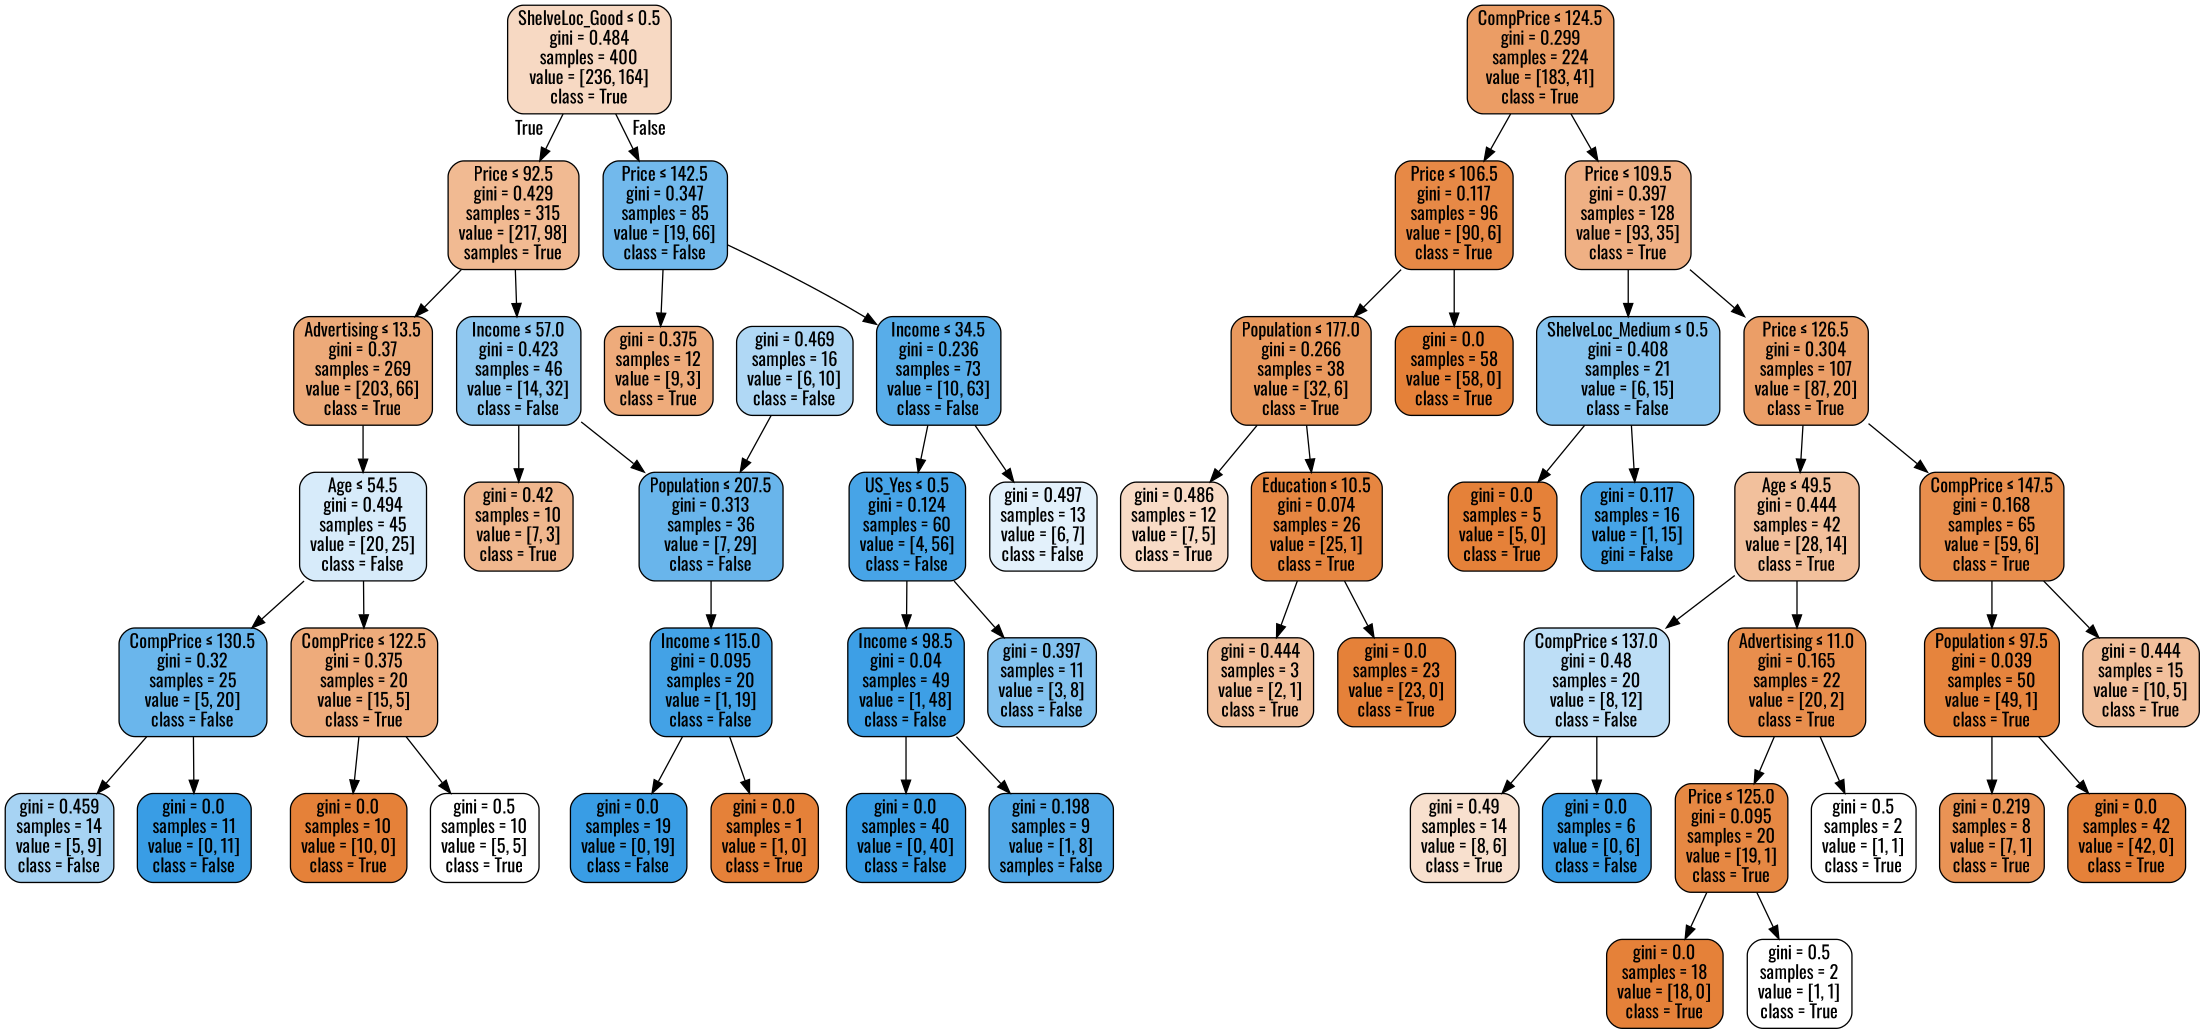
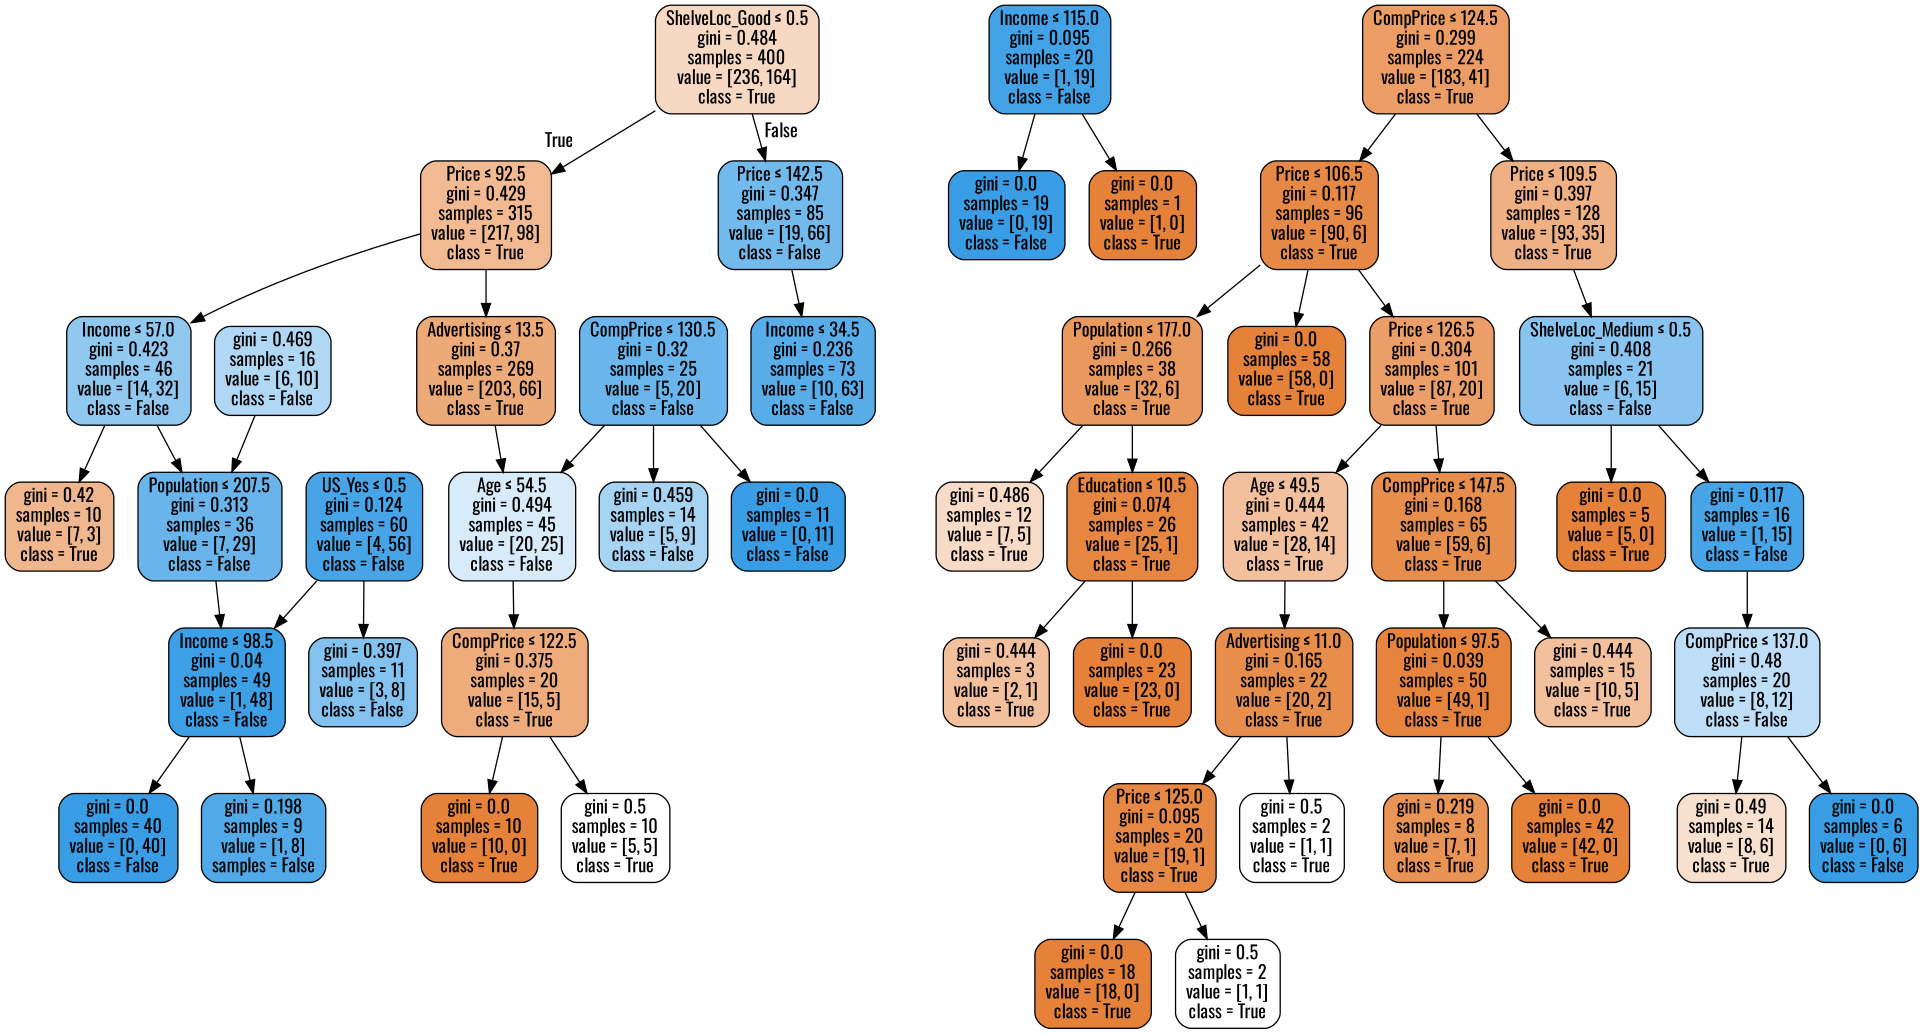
  digraph {
    fontname=Oswald
    node [color=black fillcolor="#e58139" fontname=Oswald shape=box style="filled, rounded"]
    edge [fontname=Oswald]
    n1 [fillcolor="#f7d9c3" label=<ShelveLoc_Good &le; 0.5<br/>gini = 0.484<br/>samples = 400<br/>value = [236, 164]<br/>class = True>]
-   n2 [fillcolor="#f1ba92" label=<Price &le; 92.5<br/>gini = 0.429<br/>samples = 315<br/>value = [217, 98]<br/>samples = True>]
+   n2 [fillcolor="#f1ba92" label=<Price &le; 92.5<br/>gini = 0.429<br/>samples = 315<br/>value = [217, 98]<br/>class = True>]
    n3 [fillcolor="#72b9ec" label=<Price &le; 142.5<br/>gini = 0.347<br/>samples = 85<br/>value = [19, 66]<br/>class = False>]
    n4 [fillcolor="#90c8f0" label=<Income &le; 57.0<br/>gini = 0.423<br/>samples = 46<br/>value = [14, 32]<br/>class = False>]
    n5 [fillcolor="#edaa79" label=<Advertising &le; 13.5<br/>gini = 0.37<br/>samples = 269<br/>value = [203, 66]<br/>class = True>]
    n6 [fillcolor="#58ade9" label=<Income &le; 34.5<br/>gini = 0.236<br/>samples = 73<br/>value = [10, 63]<br/>class = False>]
-   n7 [fillcolor="#eeab7b" label=<gini = 0.375<br/>samples = 12<br/>value = [9, 3]<br/>class = True>]
    n8 [fillcolor="#f0b78e" label=<gini = 0.42<br/>samples = 10<br/>value = [7, 3]<br/>class = True>]
    n9 [fillcolor="#69b5eb" label=<Population &le; 207.5<br/>gini = 0.313<br/>samples = 36<br/>value = [7, 29]<br/>class = False>]
    n10 [fillcolor="#d7ebfa" label=<Age &le; 54.5<br/>gini = 0.494<br/>samples = 45<br/>value = [20, 25]<br/>class = False>]
    n11 [fillcolor="#43a2e6" label=<Income &le; 115.0<br/>gini = 0.095<br/>samples = 20<br/>value = [1, 19]<br/>class = False>]
    n12 [fillcolor="#b0d8f5" label=<gini = 0.469<br/>samples = 16<br/>value = [6, 10]<br/>class = False>]
    n13 [fillcolor="#399de5" label=<gini = 0.0<br/>samples = 19<br/>value = [0, 19]<br/>class = False>]
    n14 [label=<gini = 0.0<br/>samples = 1<br/>value = [1, 0]<br/>class = True>]
    n15 [fillcolor="#eb9d65" label=<CompPrice &le; 124.5<br/>gini = 0.299<br/>samples = 224<br/>value = [183, 41]<br/>class = True>]
    n16 [fillcolor="#e78946" label=<Price &le; 106.5<br/>gini = 0.117<br/>samples = 96<br/>value = [90, 6]<br/>class = True>]
    n17 [fillcolor="#efb084" label=<Price &le; 109.5<br/>gini = 0.397<br/>samples = 128<br/>value = [93, 35]<br/>class = True>]
    n18 [fillcolor="#6ab6ec" label=<CompPrice &le; 130.5<br/>gini = 0.32<br/>samples = 25<br/>value = [5, 20]<br/>class = False>]
    n19 [fillcolor="#eeab7b" label=<CompPrice &le; 122.5<br/>gini = 0.375<br/>samples = 20<br/>value = [15, 5]<br/>class = True>]
    n20 [fillcolor="#ea995e" label=<Population &le; 177.0<br/>gini = 0.266<br/>samples = 38<br/>value = [32, 6]<br/>class = True>]
    n21 [label=<gini = 0.0<br/>samples = 58<br/>value = [58, 0]<br/>class = True>]
    n22 [fillcolor="#88c4ef" label=<ShelveLoc_Medium &le; 0.5<br/>gini = 0.408<br/>samples = 21<br/>value = [6, 15]<br/>class = False>]
-   n23 [fillcolor="#eb9e67" label=<Price &le; 126.5<br/>gini = 0.304<br/>samples = 107<br/>value = [87, 20]<br/>class = True>]
+   n23 [fillcolor="#eb9e67" label=<Price &le; 126.5<br/>gini = 0.304<br/>samples = 101<br/>value = [87, 20]<br/>class = True>]
    n24 [fillcolor="#f8dbc6" label=<gini = 0.486<br/>samples = 12<br/>value = [7, 5]<br/>class = True>]
    n25 [fillcolor="#e68641" label=<Education &le; 10.5<br/>gini = 0.074<br/>samples = 26<br/>value = [25, 1]<br/>class = True>]
    n26 [fillcolor="#f2c09c" label=<gini = 0.444<br/>samples = 3<br/>value = [2, 1]<br/>class = True>]
    n27 [label=<gini = 0.0<br/>samples = 23<br/>value = [23, 0]<br/>class = True>]
    n28 [label=<gini = 0.0<br/>samples = 5<br/>value = [5, 0]<br/>class = True>]
-   n29 [fillcolor="#46a4e7" label=<gini = 0.117<br/>samples = 16<br/>value = [1, 15]<br/>gini = False>]
+   n29 [fillcolor="#46a4e7" label=<gini = 0.117<br/>samples = 16<br/>value = [1, 15]<br/>class = False>]
    n30 [fillcolor="#f2c09c" label=<Age &le; 49.5<br/>gini = 0.444<br/>samples = 42<br/>value = [28, 14]<br/>class = True>]
    n31 [fillcolor="#e88e4d" label=<CompPrice &le; 147.5<br/>gini = 0.168<br/>samples = 65<br/>value = [59, 6]<br/>class = True>]
    n32 [fillcolor="#bddef6" label=<CompPrice &le; 137.0<br/>gini = 0.48<br/>samples = 20<br/>value = [8, 12]<br/>class = False>]
    n33 [fillcolor="#e88e4d" label=<Advertising &le; 11.0<br/>gini = 0.165<br/>samples = 22<br/>value = [20, 2]<br/>class = True>]
    n34 [fillcolor="#e6843d" label=<Population &le; 97.5<br/>gini = 0.039<br/>samples = 50<br/>value = [49, 1]<br/>class = True>]
    n35 [fillcolor="#f2c09c" label=<gini = 0.444<br/>samples = 15<br/>value = [10, 5]<br/>class = True>]
    n36 [fillcolor="#f8e0ce" label=<gini = 0.49<br/>samples = 14<br/>value = [8, 6]<br/>class = True>]
    n37 [fillcolor="#399de5" label=<gini = 0.0<br/>samples = 6<br/>value = [0, 6]<br/>class = False>]
    n38 [fillcolor="#e68843" label=<Price &le; 125.0<br/>gini = 0.095<br/>samples = 20<br/>value = [19, 1]<br/>class = True>]
    n39 [fillcolor="#ffffff" label=<gini = 0.5<br/>samples = 2<br/>value = [1, 1]<br/>class = True>]
    n40 [label=<gini = 0.0<br/>samples = 18<br/>value = [18, 0]<br/>class = True>]
    n41 [fillcolor="#ffffff" label=<gini = 0.5<br/>samples = 2<br/>value = [1, 1]<br/>class = True>]
    n42 [fillcolor="#e99355" label=<gini = 0.219<br/>samples = 8<br/>value = [7, 1]<br/>class = True>]
    n43 [label=<gini = 0.0<br/>samples = 42<br/>value = [42, 0]<br/>class = True>]
    n44 [fillcolor="#a7d3f3" label=<gini = 0.459<br/>samples = 14<br/>value = [5, 9]<br/>class = False>]
    n45 [fillcolor="#399de5" label=<gini = 0.0<br/>samples = 11<br/>value = [0, 11]<br/>class = False>]
    n46 [label=<gini = 0.0<br/>samples = 10<br/>value = [10, 0]<br/>class = True>]
    n47 [fillcolor="#ffffff" label=<gini = 0.5<br/>samples = 10<br/>value = [5, 5]<br/>class = True>]
-   n48 [fillcolor="#e3f1fb" label=<gini = 0.497<br/>samples = 13<br/>value = [6, 7]<br/>class = False>]
    n49 [fillcolor="#47a4e7" label=<US_Yes &le; 0.5<br/>gini = 0.124<br/>samples = 60<br/>value = [4, 56]<br/>class = False>]
    n50 [fillcolor="#83c2ef" label=<gini = 0.397<br/>samples = 11<br/>value = [3, 8]<br/>class = False>]
    n51 [fillcolor="#3d9fe6" label=<Income &le; 98.5<br/>gini = 0.04<br/>samples = 49<br/>value = [1, 48]<br/>class = False>]
    n52 [fillcolor="#399de5" label=<gini = 0.0<br/>samples = 40<br/>value = [0, 40]<br/>class = False>]
    n53 [fillcolor="#52a9e8" label=<gini = 0.198<br/>samples = 9<br/>value = [1, 8]<br/>samples = False>]
    n1 -> n2 [headlabel=True labelangle=45 labeldistance=2.5]
    n1 -> n3 [headlabel=False labelangle=-45 labeldistance=2.5]
    n2 -> n4
    n2 -> n5
    n3 -> n6
-   n3 -> n7
    n4 -> n8
    n4 -> n9
    n5 -> n10
-   n6 -> n48
-   n6 -> n49
-   n9 -> n11
-   n10 -> n18
+   n9 -> n51
+   n18 -> n10
    n10 -> n19
    n11 -> n13
    n11 -> n14
    n12 -> n9
    n15 -> n16
    n15 -> n17
    n16 -> n20
    n16 -> n21
    n17 -> n22
-   n17 -> n23
+   n16 -> n23
    n18 -> n44
    n18 -> n45
    n19 -> n46
    n19 -> n47
    n20 -> n24
    n20 -> n25
    n22 -> n28
    n22 -> n29
    n23 -> n30
    n23 -> n31
    n25 -> n26
    n25 -> n27
-   n30 -> n32
+   n29 -> n32
    n30 -> n33
    n31 -> n34
    n31 -> n35
    n32 -> n36
    n32 -> n37
    n33 -> n38
    n33 -> n39
    n34 -> n42
    n34 -> n43
    n38 -> n40
    n38 -> n41
    n49 -> n50
    n49 -> n51
    n51 -> n52
    n51 -> n53
  }
